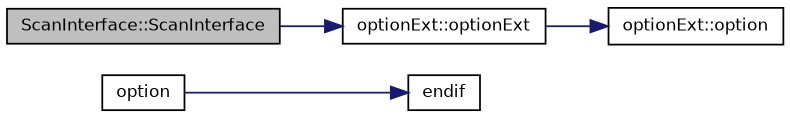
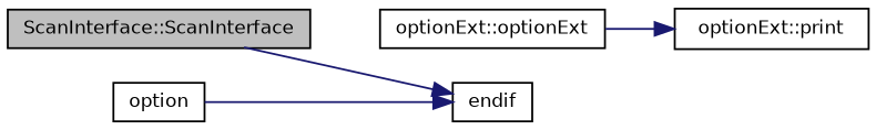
  digraph {
    rankdir=LR
    node [color=black fillcolor=white fontname=Helvetica fontsize=10 shape=record style=filled]
    edge [color=midnightblue fontname=Helvetica fontsize=10 labelfontname=Helvetica labelfontsize=10 style=solid]
    n1 [fillcolor=grey75 fontcolor=black height=0.2 label="ScanInterface::ScanInterface" width=0.4]
    n2 [height=0.2 label="optionExt::optionExt" width=0.4]
-   n3 [height=0.2 label="optionExt::option" width=0.4]
+   n3 [height=0.2 label="optionExt::print" width=0.4]
    n4 [height=0.2 label=option width=0.4]
    n5 [height=0.2 label=endif width=0.4]
-   n1 -> n2
+   n1 -> n5
    n2 -> n3
    n4 -> n5
  }
